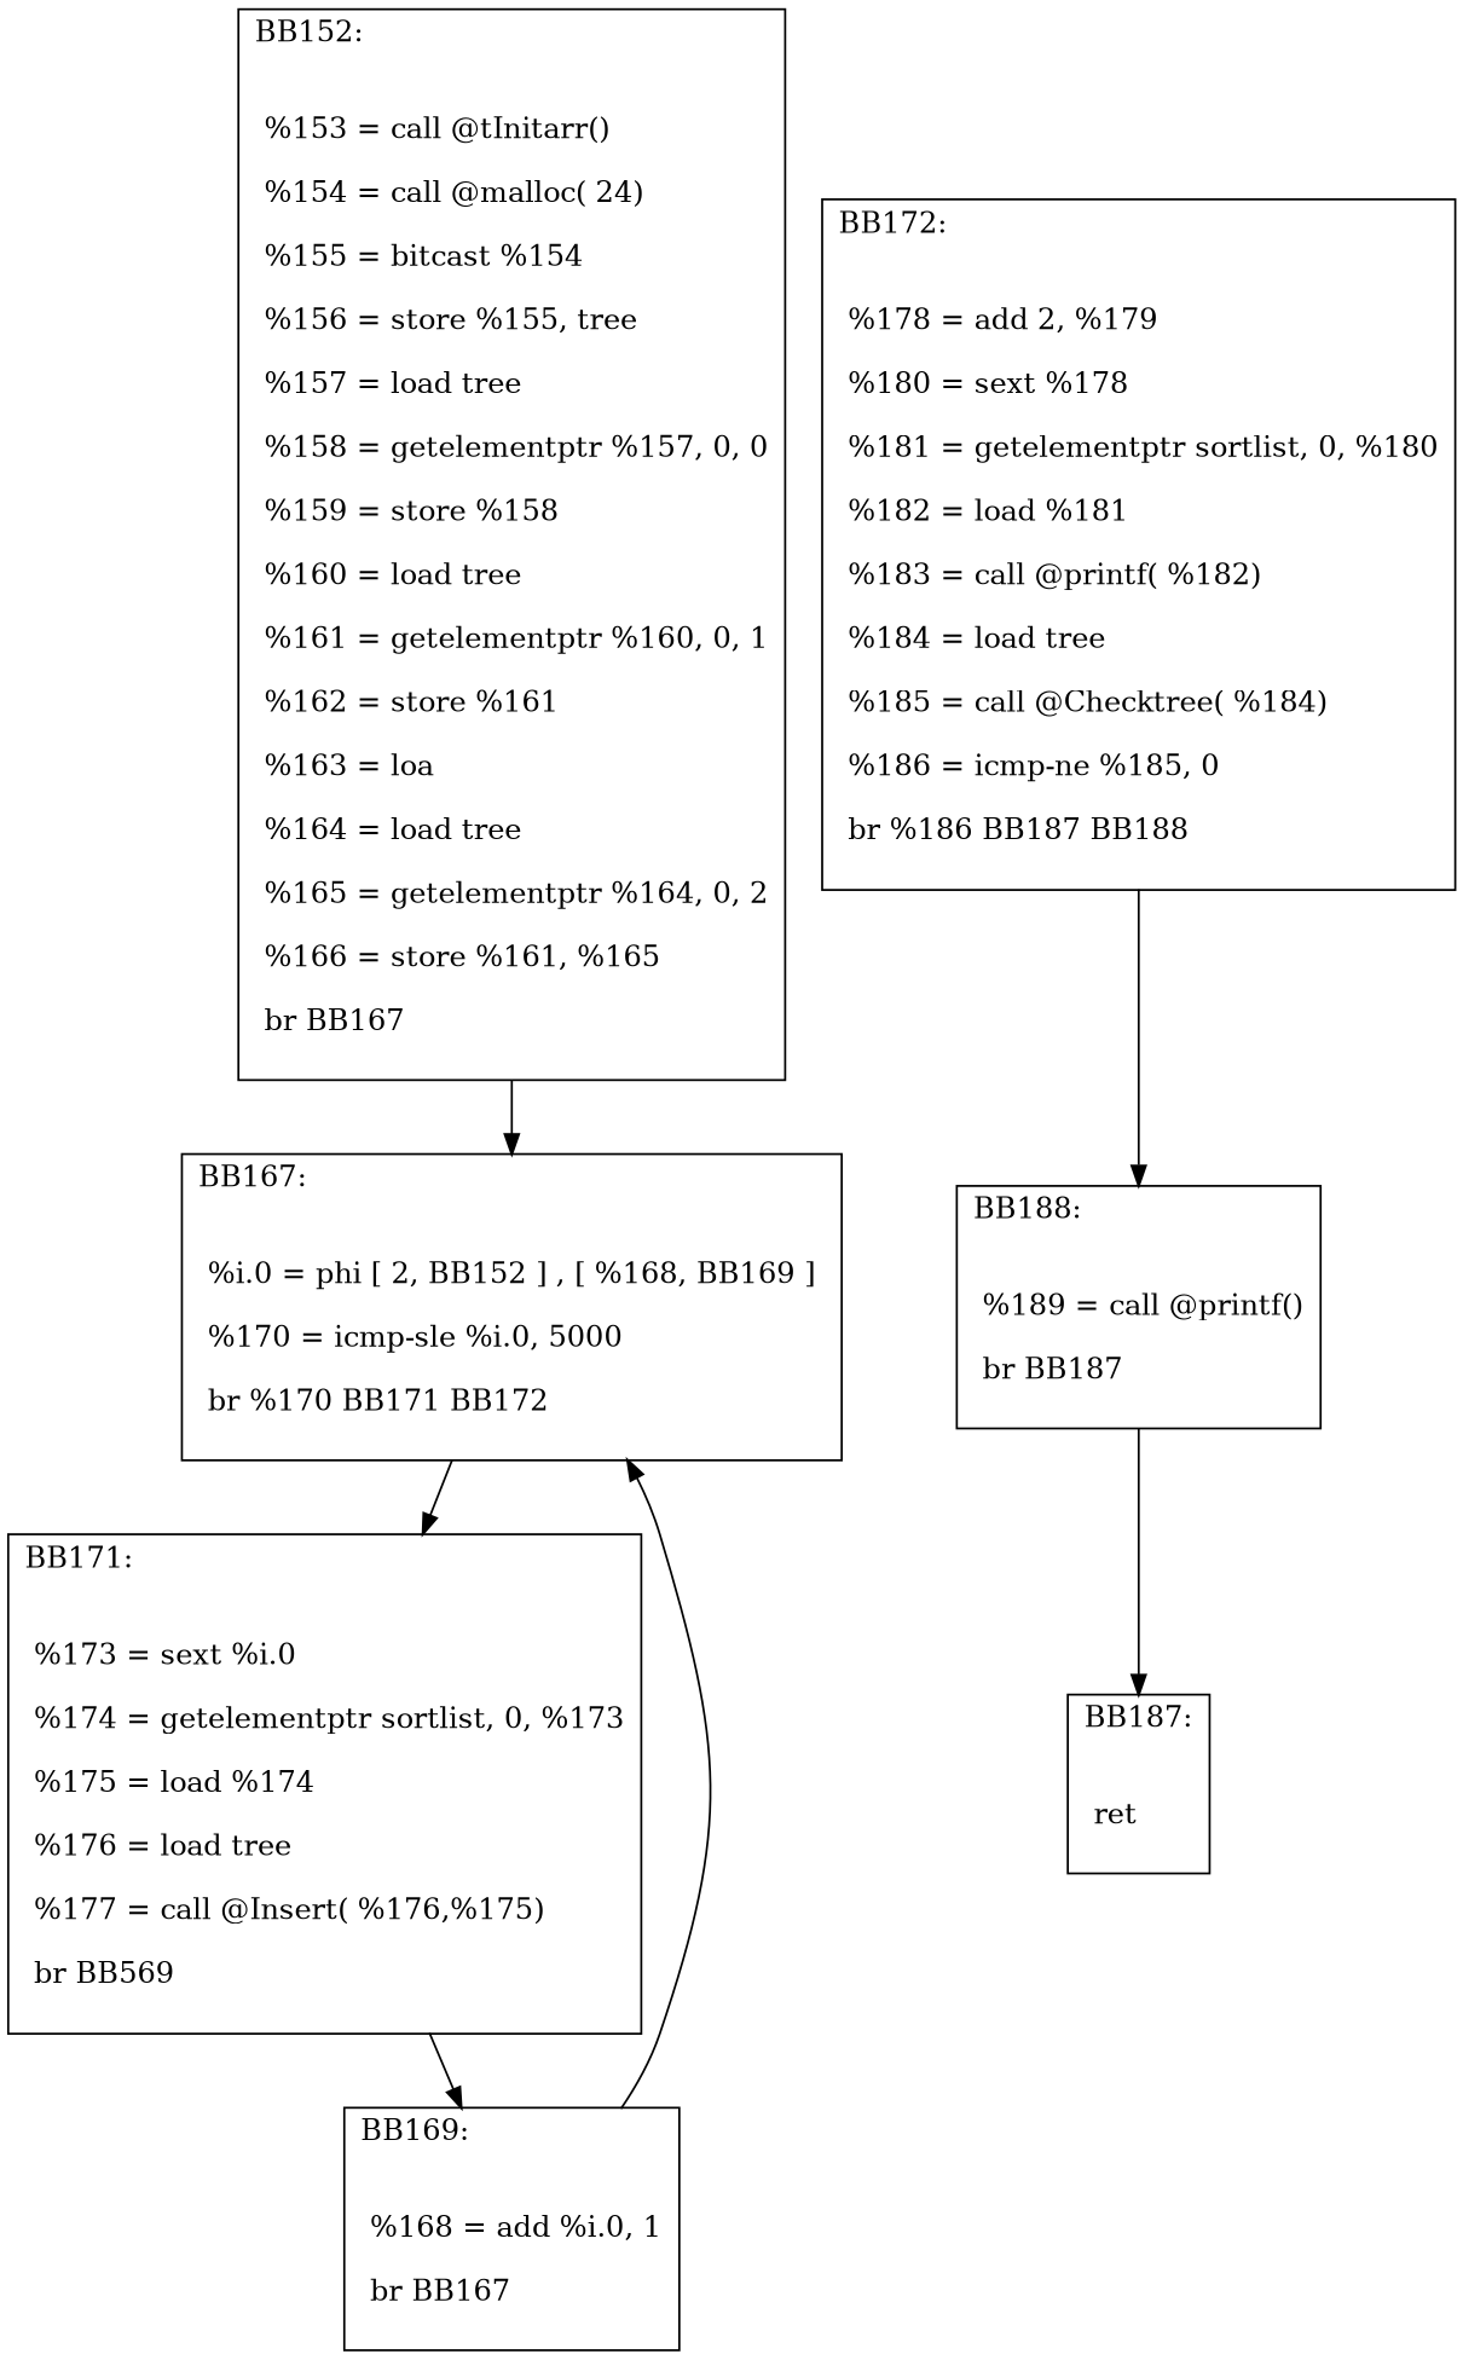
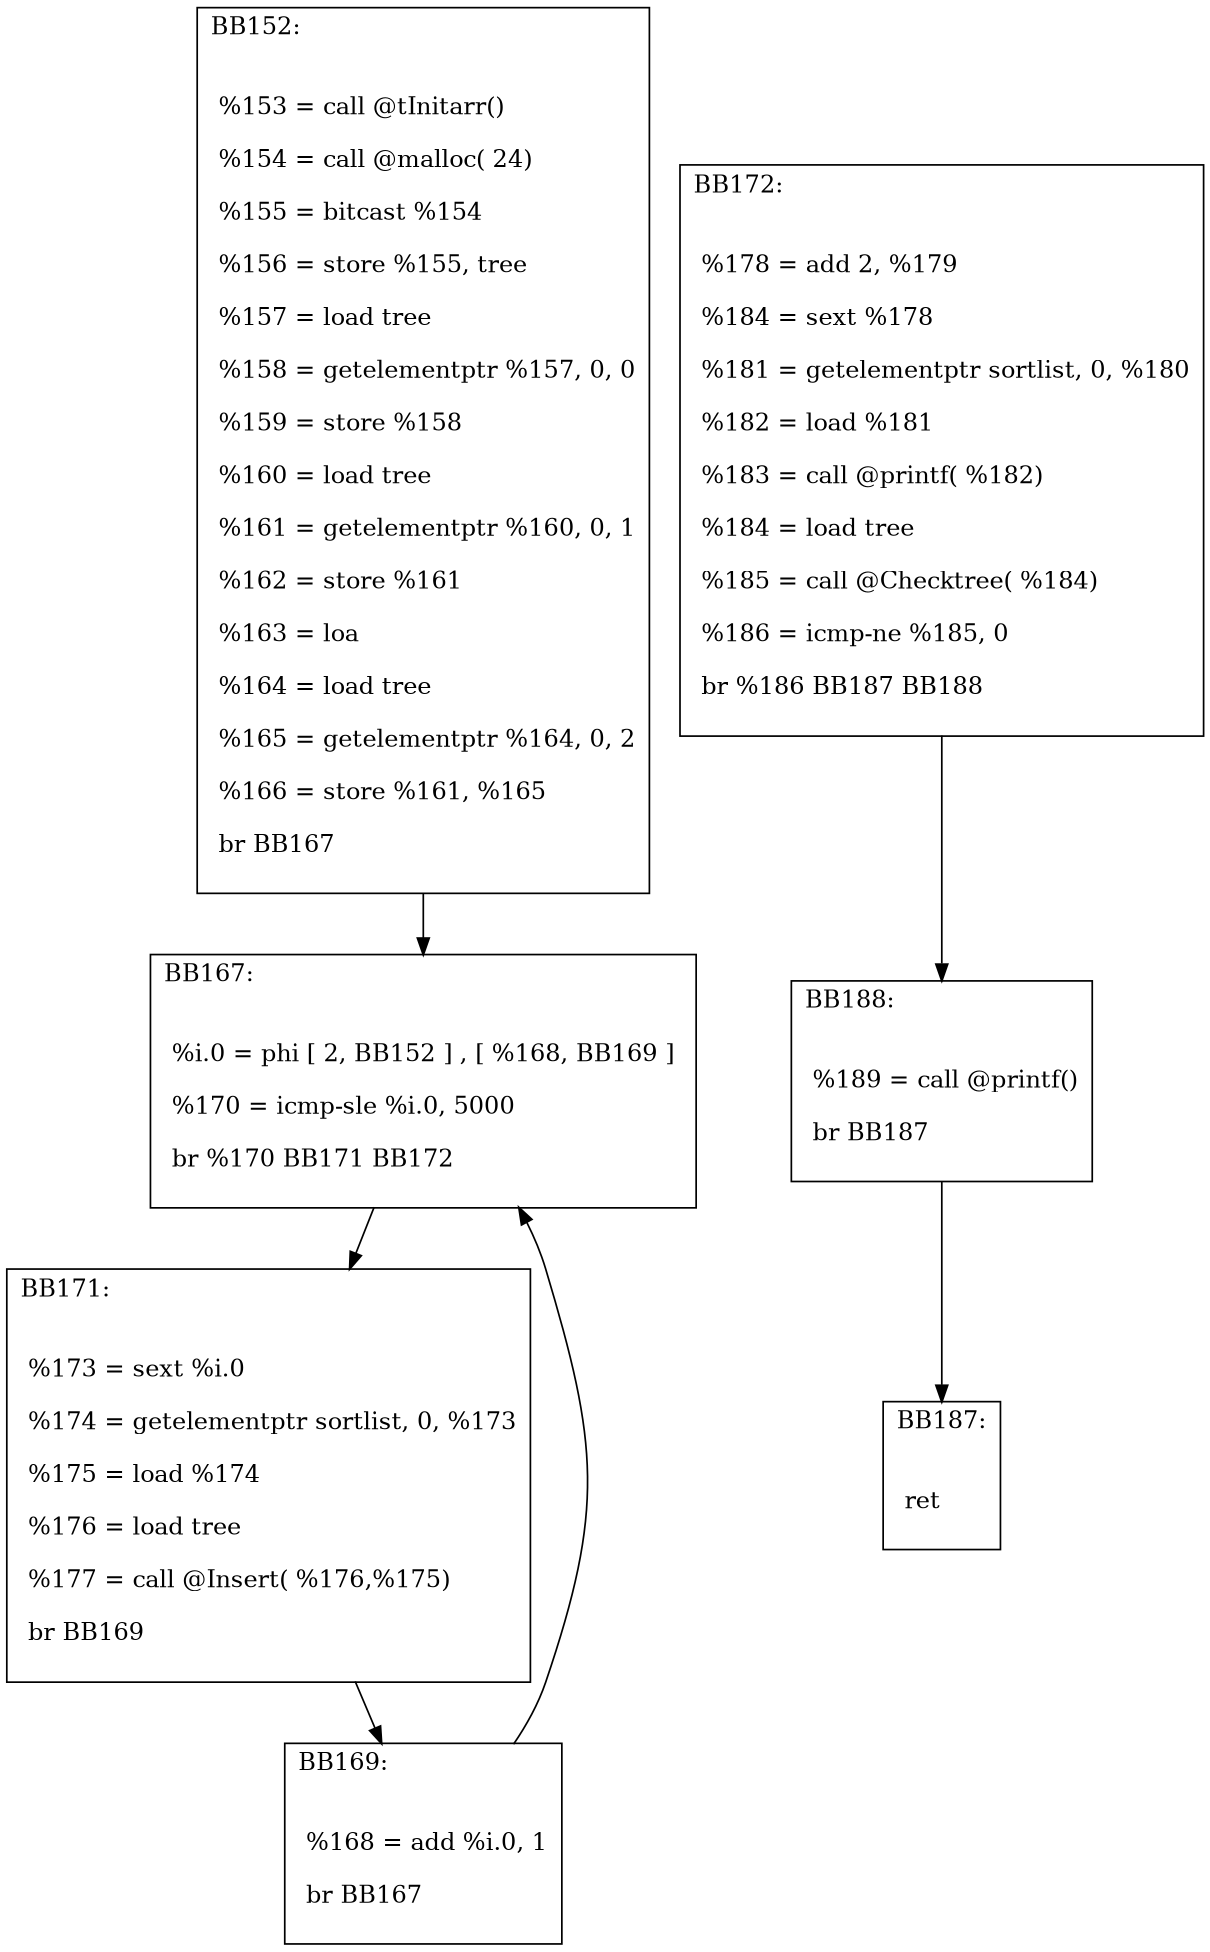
  digraph {
    node [shape=record]
    n1 [label="{BB152:\l\l\n             %153 = call @tInitarr()\l\n             %154 = call @malloc( 24)\l\n             %155 = bitcast %154\l\n             %156 = store %155, tree\l\n             %157 = load tree\l\n             %158 = getelementptr %157, 0, 0\l\n             %159 = store %158\l\n             %160 = load tree\l\n             %161 = getelementptr %160, 0, 1\l\n             %162 = store %161\l\n             %163 = loa\l\n             %164 = load tree\l\n             %165 = getelementptr %164, 0, 2\l\n             %166 = store %161, %165\l\n             br BB167\l\n             }"]
    n2 [label="{BB167:\l\l\n             %i.0 = phi [ 2, BB152 ] , [ %168, BB169 ] \l\n             %170 = icmp-sle %i.0, 5000\l\n             br %170 BB171 BB172\l\n             }"]
-   n3 [label="{BB171:\l\l\n             %173 = sext %i.0\l\n             %174 = getelementptr sortlist, 0, %173\l\n             %175 = load %174\l\n             %176 = load tree\l\n             %177 = call @Insert( %176,%175)\l\n             br BB569\l\n             }"]
+   n3 [label="{BB171:\l\l\n             %173 = sext %i.0\l\n             %174 = getelementptr sortlist, 0, %173\l\n             %175 = load %174\l\n             %176 = load tree\l\n             %177 = call @Insert( %176,%175)\l\n             br BB169\l\n             }"]
    n4 [label="{BB169:\l\l\n             %168 = add %i.0, 1\l\n             br BB167\l\n             }"]
-   n5 [label="{BB172:\l\l\n             %178 = add 2, %179\l\n             %180 = sext %178\l\n             %181 = getelementptr sortlist, 0, %180\l\n             %182 = load %181\l\n             %183 = call @printf( %182)\l\n             %184 = load tree\l\n             %185 = call @Checktree( %184)\l\n             %186 = icmp-ne %185, 0\l\n             br %186 BB187 BB188\l\n             }"]
+   n5 [label="{BB172:\l\l\n             %178 = add 2, %179\l\n             %184 = sext %178\l\n             %181 = getelementptr sortlist, 0, %180\l\n             %182 = load %181\l\n             %183 = call @printf( %182)\l\n             %184 = load tree\l\n             %185 = call @Checktree( %184)\l\n             %186 = icmp-ne %185, 0\l\n             br %186 BB187 BB188\l\n             }"]
    n6 [label="{BB188:\l\l\n             %189 = call @printf()\l\n             br BB187\l\n             }"]
    n7 [label="{BB187:\l\l\n             ret\l\n             }"]
    n1 -> n2
    n2 -> n3
    n3 -> n4
    n4 -> n2
    n5 -> n6
    n6 -> n7
  }
